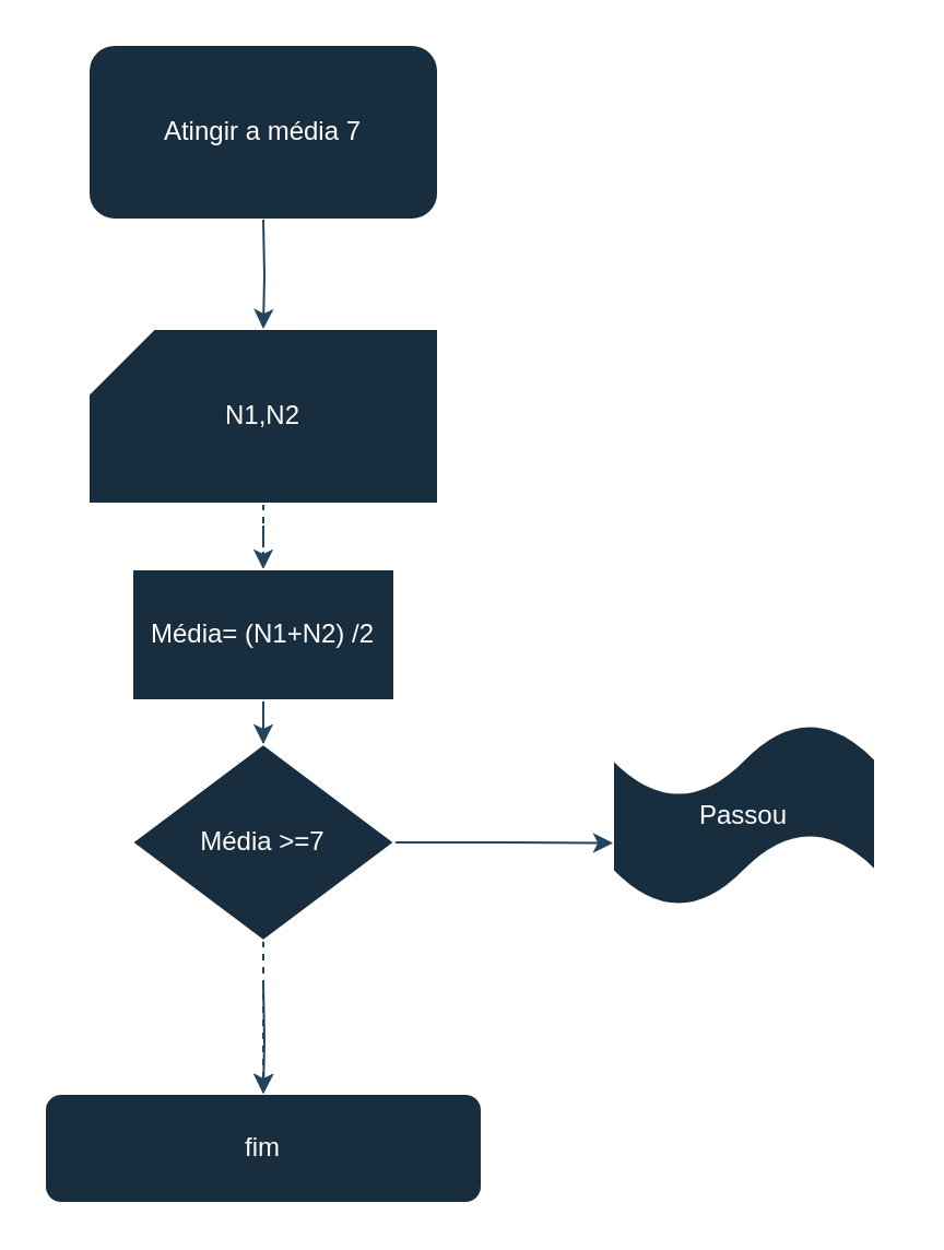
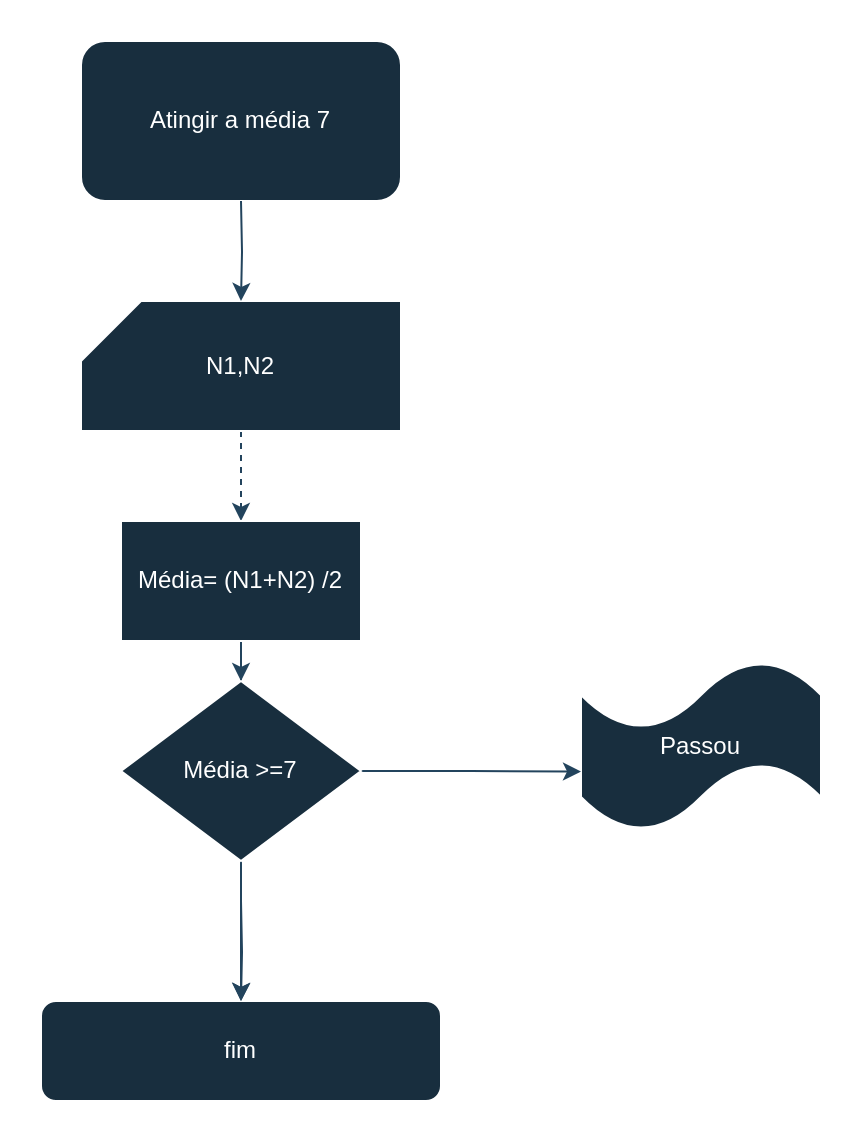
  <mxCell id="0" />
  <mxCell id="1" parent="0" />
  <mxCell id="2" value="Atingir a média 7" style="rounded=1;whiteSpace=wrap;html=1;labelBackgroundColor=none;fillColor=#182E3E;strokeColor=#FFFFFF;fontColor=#FFFFFF;" vertex="1" parent="1"><mxGeometry x="40" y="20" width="160" height="80" as="geometry" /></mxCell>
  <mxCell id="3" style="edgeStyle=orthogonalEdgeStyle;rounded=0;orthogonalLoop=1;jettySize=auto;html=1;entryX=0.5;entryY=0;entryDx=0;entryDy=0;labelBackgroundColor=none;strokeColor=#23445D;fontColor=default;dashed=1;" edge="1" parent="1" source="4" target="11"><mxGeometry relative="1" as="geometry" /></mxCell>
- <mxCell id="4" value="N1,N2" style="shape=card;whiteSpace=wrap;html=1;labelBackgroundColor=none;fillColor=#182E3E;strokeColor=#FFFFFF;fontColor=#FFFFFF;" vertex="1" parent="1"><mxGeometry x="40" y="150" width="160" height="80" as="geometry" /></mxCell>
- <mxCell id="5" value="Passou" style="shape=tape;whiteSpace=wrap;html=1;labelBackgroundColor=none;fillColor=#182E3E;strokeColor=#FFFFFF;fontColor=#FFFFFF;" vertex="1" parent="1"><mxGeometry x="280" y="330" width="120" height="85" as="geometry" /></mxCell>
+ <mxCell id="4" value="N1,N2" style="shape=card;whiteSpace=wrap;html=1;labelBackgroundColor=none;fillColor=#182E3E;strokeColor=#FFFFFF;fontColor=#FFFFFF;" vertex="1" parent="1"><mxGeometry x="40" y="150" width="160" height="65" as="geometry" /></mxCell>
+ <mxCell id="5" value="Passou" style="shape=tape;whiteSpace=wrap;html=1;labelBackgroundColor=none;fillColor=#182E3E;strokeColor=#FFFFFF;fontColor=#FFFFFF;" vertex="1" parent="1"><mxGeometry x="290" y="330" width="120" height="85" as="geometry" /></mxCell>
  <mxCell id="6" value="fim" style="rounded=1;whiteSpace=wrap;html=1;labelBackgroundColor=none;fillColor=#182E3E;strokeColor=#FFFFFF;fontColor=#FFFFFF;" vertex="1" parent="1"><mxGeometry x="20" y="500" width="200" height="50" as="geometry" /></mxCell>
  <mxCell id="7" style="edgeStyle=orthogonalEdgeStyle;rounded=0;orthogonalLoop=1;jettySize=auto;html=1;entryX=0.5;entryY=0;entryDx=0;entryDy=0;labelBackgroundColor=none;strokeColor=#23445D;fontColor=default;" edge="1" parent="1" target="6"><mxGeometry relative="1" as="geometry"><mxPoint x="120" y="450" as="sourcePoint" /></mxGeometry></mxCell>
  <mxCell id="8" style="edgeStyle=orthogonalEdgeStyle;rounded=0;orthogonalLoop=1;jettySize=auto;html=1;entryX=0.5;entryY=0;entryDx=0;entryDy=0;entryPerimeter=0;labelBackgroundColor=none;strokeColor=#23445D;fontColor=default;" edge="1" parent="1" target="4"><mxGeometry relative="1" as="geometry"><mxPoint x="120" y="100" as="sourcePoint" /></mxGeometry></mxCell>
  <mxCell id="9" style="edgeStyle=orthogonalEdgeStyle;rounded=0;orthogonalLoop=1;jettySize=auto;html=1;exitX=1;exitY=0.5;exitDx=0;exitDy=0;entryX=0;entryY=0.65;entryDx=0;entryDy=0;entryPerimeter=0;labelBackgroundColor=none;strokeColor=#23445D;fontColor=default;" edge="1" parent="1" source="13" target="5"><mxGeometry relative="1" as="geometry"><mxPoint x="190" y="390" as="sourcePoint" /></mxGeometry></mxCell>
  <mxCell id="10" style="edgeStyle=orthogonalEdgeStyle;rounded=0;orthogonalLoop=1;jettySize=auto;html=1;entryX=0.5;entryY=0;entryDx=0;entryDy=0;labelBackgroundColor=none;strokeColor=#23445D;fontColor=default;" edge="1" parent="1" source="11" target="13"><mxGeometry relative="1" as="geometry" /></mxCell>
  <mxCell id="11" value="Média= (N1+N2) /2" style="rounded=0;whiteSpace=wrap;html=1;labelBackgroundColor=none;fillColor=#182E3E;strokeColor=#FFFFFF;fontColor=#FFFFFF;" vertex="1" parent="1"><mxGeometry x="60" y="260" width="120" height="60" as="geometry" /></mxCell>
- <mxCell id="12" value="" style="edgeStyle=orthogonalEdgeStyle;rounded=0;orthogonalLoop=1;jettySize=auto;html=1;labelBackgroundColor=none;strokeColor=#23445D;fontColor=default;dashed=1;" edge="1" parent="1" source="13" target="6"><mxGeometry relative="1" as="geometry" /></mxCell>
+ <mxCell id="12" value="" style="edgeStyle=orthogonalEdgeStyle;rounded=0;orthogonalLoop=1;jettySize=auto;html=1;labelBackgroundColor=none;strokeColor=#23445D;fontColor=default;" edge="1" parent="1" source="13" target="6"><mxGeometry relative="1" as="geometry" /></mxCell>
  <mxCell id="13" value="Média &amp;gt;=7" style="rhombus;whiteSpace=wrap;html=1;labelBackgroundColor=none;fillColor=#182E3E;strokeColor=#FFFFFF;fontColor=#FFFFFF;" vertex="1" parent="1"><mxGeometry x="60" y="340" width="120" height="90" as="geometry" /></mxCell>
